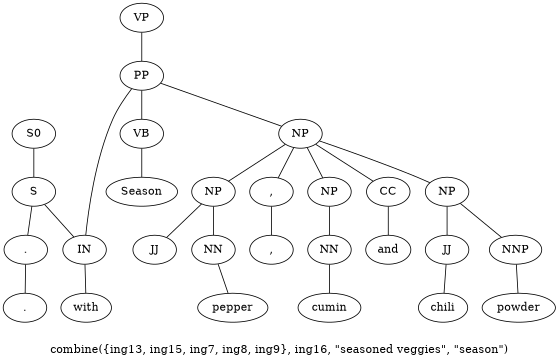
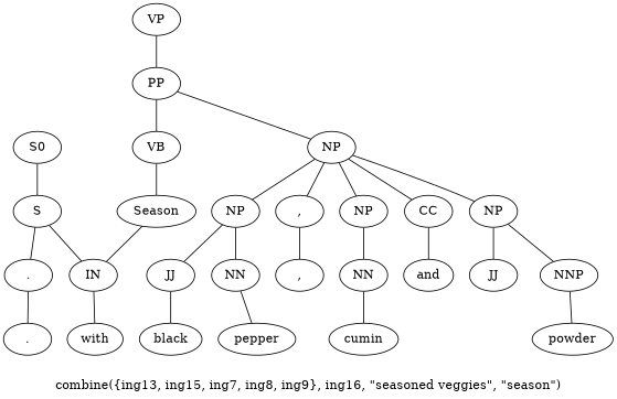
  graph {
    label="combine({ing13, ing15, ing7, ing8, ing9}, ing16, \"seasoned veggies\", \"season\")"
    n1 [label=S0]
    n2 [label=S]
    n3 [label="."]
    n4 [label=IN]
    n5 [label=VP]
    n6 [label=PP]
    n7 [label="."]
    n8 [label=VB]
    n9 [label=Season]
    n10 [label=NP]
    n11 [label=with]
    n12 [label=NP]
    n13 [label=","]
    n14 [label=NP]
    n15 [label=CC]
    n16 [label=NP]
    n17 [label=JJ]
    n18 [label=NN]
    n19 [label=","]
    n20 [label=NN]
    n21 [label=and]
    n22 [label=JJ]
    n23 [label=NNP]
+   n24 [label=black]
    n25 [label=pepper]
    n26 [label=cumin]
-   n27 [label=chili]
    n28 [label=powder]
    n1 -- n2
    n2 -- n3
    n2 -- n4
    n3 -- n7
    n4 -- n11
    n5 -- n6
-   n6 -- n4
+   n9 -- n4
    n6 -- n8
    n6 -- n10
    n8 -- n9
    n10 -- n12
    n10 -- n13
    n10 -- n14
    n10 -- n15
    n10 -- n16
    n12 -- n17
    n12 -- n18
    n13 -- n19
    n14 -- n20
    n15 -- n21
    n16 -- n22
    n16 -- n23
+   n17 -- n24
    n18 -- n25
    n20 -- n26
-   n22 -- n27
    n23 -- n28
  }
